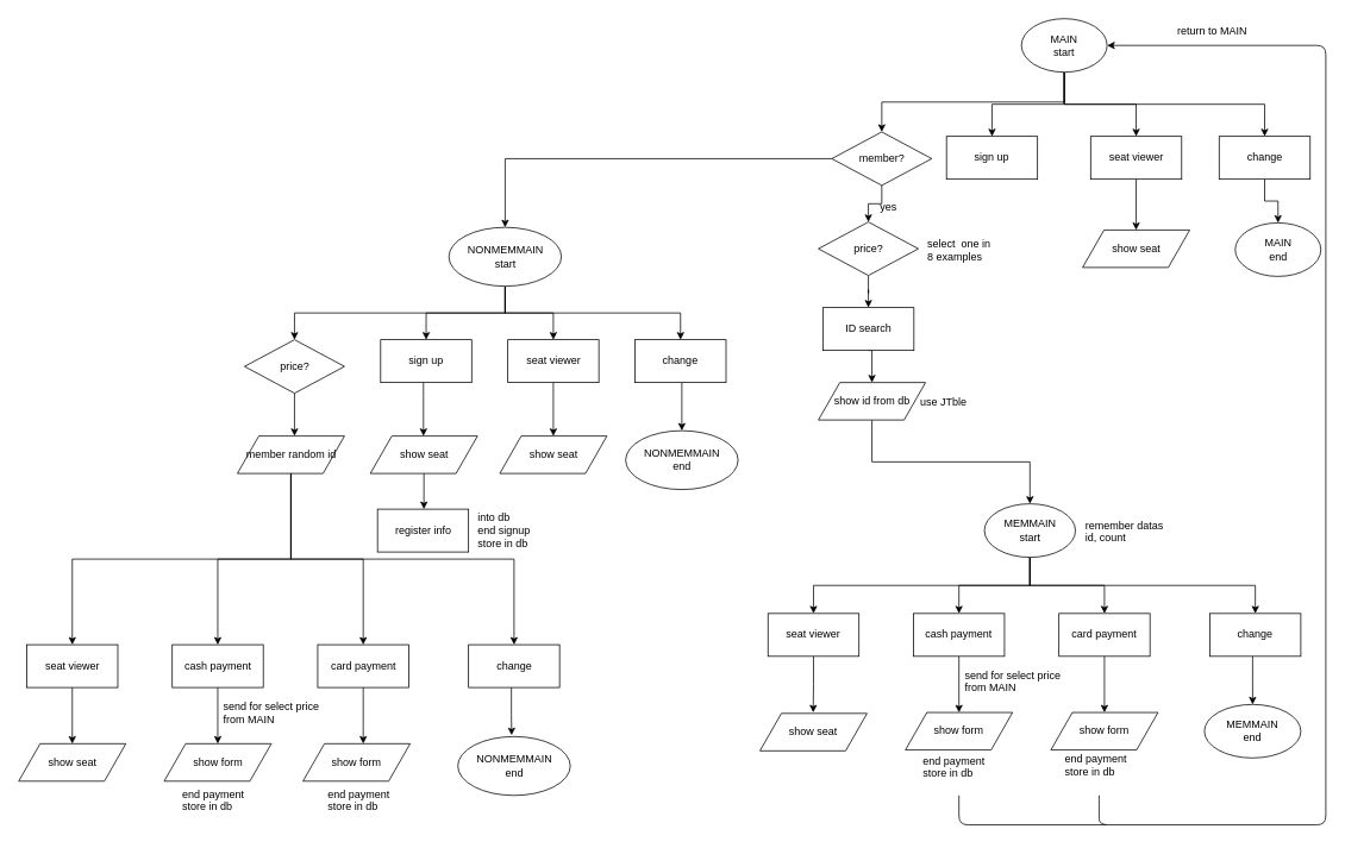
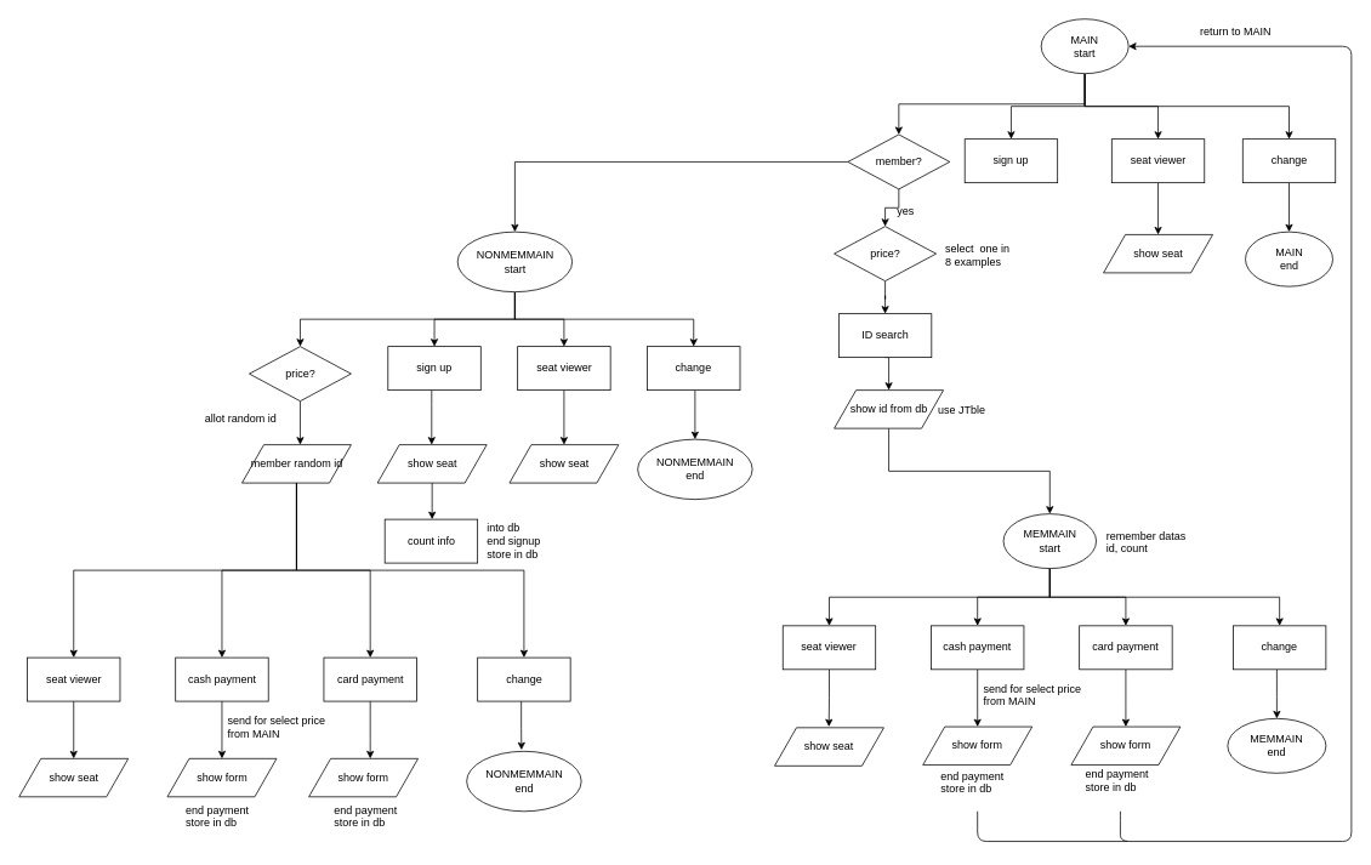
  <mxCell id="0" />
  <mxCell id="1" parent="0" />
  <mxCell id="2" style="edgeStyle=orthogonalEdgeStyle;rounded=0;orthogonalLoop=1;jettySize=auto;html=1;exitX=0.5;exitY=1;exitDx=0;exitDy=0;entryX=0.5;entryY=0;entryDx=0;entryDy=0;" parent="1" target="13" edge="1"><mxGeometry relative="1" as="geometry"><mxPoint x="1191.765" y="152" as="targetPoint" /><mxPoint x="1191.765" y="79.824" as="sourcePoint" /><Array as="points"><mxPoint x="1192" y="116" /><mxPoint x="1111" y="116" /></Array></mxGeometry></mxCell>
  <mxCell id="3" style="edgeStyle=orthogonalEdgeStyle;rounded=0;orthogonalLoop=1;jettySize=auto;html=1;exitX=0.5;exitY=1;exitDx=0;exitDy=0;entryX=0.5;entryY=0;entryDx=0;entryDy=0;" parent="1" source="6" target="15" edge="1"><mxGeometry relative="1" as="geometry" /></mxCell>
  <mxCell id="4" style="edgeStyle=orthogonalEdgeStyle;rounded=0;orthogonalLoop=1;jettySize=auto;html=1;exitX=0.5;exitY=1;exitDx=0;exitDy=0;" parent="1" source="6" target="17" edge="1"><mxGeometry relative="1" as="geometry" /></mxCell>
  <mxCell id="5" style="edgeStyle=orthogonalEdgeStyle;rounded=0;orthogonalLoop=1;jettySize=auto;html=1;exitX=0.5;exitY=1;exitDx=0;exitDy=0;" parent="1" source="6" target="9" edge="1"><mxGeometry relative="1" as="geometry" /></mxCell>
  <mxCell id="6" value="MAIN&lt;br&gt;start&lt;br&gt;" style="ellipse;whiteSpace=wrap;html=1;" parent="1" vertex="1"><mxGeometry x="1144" y="20" width="96" height="60" as="geometry" /></mxCell>
  <mxCell id="7" value="" style="edgeStyle=orthogonalEdgeStyle;rounded=0;orthogonalLoop=1;jettySize=auto;html=1;" parent="1" source="9" target="11" edge="1"><mxGeometry relative="1" as="geometry" /></mxCell>
  <mxCell id="8" value="" style="edgeStyle=orthogonalEdgeStyle;rounded=0;orthogonalLoop=1;jettySize=auto;html=1;entryX=0.5;entryY=0;entryDx=0;entryDy=0;" parent="1" source="9" target="43" edge="1"><mxGeometry relative="1" as="geometry"><mxPoint x="568.618" y="259.824" as="targetPoint" /></mxGeometry></mxCell>
  <mxCell id="9" value="member?" style="rhombus;whiteSpace=wrap;html=1;" parent="1" vertex="1"><mxGeometry x="931.5" y="147" width="112" height="60" as="geometry" /></mxCell>
  <mxCell id="10" value="" style="edgeStyle=orthogonalEdgeStyle;rounded=0;orthogonalLoop=1;jettySize=auto;html=1;entryX=0.5;entryY=0;entryDx=0;entryDy=0;" parent="1" source="11" target="29" edge="1"><mxGeometry relative="1" as="geometry"><mxPoint x="972.5" y="344" as="targetPoint" /></mxGeometry></mxCell>
  <mxCell id="11" value="price?" style="rhombus;whiteSpace=wrap;html=1;" parent="1" vertex="1"><mxGeometry x="916.5" y="248" width="112" height="60" as="geometry" /></mxCell>
  <mxCell id="12" value="yes" style="text;html=1;resizable=0;points=[];autosize=1;align=left;verticalAlign=top;spacingTop=-4;" parent="1" vertex="1"><mxGeometry x="983.5" y="221" width="36" height="18" as="geometry" /></mxCell>
  <mxCell id="13" value="sign up" style="rounded=0;whiteSpace=wrap;html=1;" parent="1" vertex="1"><mxGeometry x="1060" y="152" width="102" height="48" as="geometry" /></mxCell>
  <mxCell id="14" value="" style="edgeStyle=orthogonalEdgeStyle;rounded=0;orthogonalLoop=1;jettySize=auto;html=1;" parent="1" source="15" target="55" edge="1"><mxGeometry relative="1" as="geometry" /></mxCell>
  <mxCell id="15" value="seat viewer" style="rounded=0;whiteSpace=wrap;html=1;" parent="1" vertex="1"><mxGeometry x="1221.5" y="152" width="102" height="48" as="geometry" /></mxCell>
  <mxCell id="16" value="" style="edgeStyle=orthogonalEdgeStyle;rounded=0;orthogonalLoop=1;jettySize=auto;html=1;entryX=0.5;entryY=0;entryDx=0;entryDy=0;" parent="1" source="17" target="18" edge="1"><mxGeometry relative="1" as="geometry"><mxPoint x="1416.5" y="280" as="targetPoint" /></mxGeometry></mxCell>
  <mxCell id="17" value="change" style="rounded=0;whiteSpace=wrap;html=1;" parent="1" vertex="1"><mxGeometry x="1365.5" y="152" width="102" height="48" as="geometry" /></mxCell>
- <mxCell id="18" value="MAIN&lt;br&gt;end" style="ellipse;whiteSpace=wrap;html=1;" parent="1" vertex="1"><mxGeometry x="1383.5" y="249" width="96" height="60" as="geometry" /></mxCell>
+ <mxCell id="18" value="MAIN&lt;br&gt;end" style="ellipse;whiteSpace=wrap;html=1;" parent="1" vertex="1"><mxGeometry x="1368.5" y="254" width="96" height="60" as="geometry" /></mxCell>
  <mxCell id="19" value="" style="edgeStyle=orthogonalEdgeStyle;rounded=0;orthogonalLoop=1;jettySize=auto;html=1;" parent="1" source="20" target="81" edge="1"><mxGeometry relative="1" as="geometry"><Array as="points"><mxPoint x="474" y="444" /><mxPoint x="474" y="444" /></Array></mxGeometry></mxCell>
  <mxCell id="20" value="sign up" style="rounded=0;whiteSpace=wrap;html=1;" parent="1" vertex="1"><mxGeometry x="426" y="380" width="102" height="48" as="geometry" /></mxCell>
  <mxCell id="21" value="" style="edgeStyle=orthogonalEdgeStyle;rounded=0;orthogonalLoop=1;jettySize=auto;html=1;" parent="1" source="22" target="54" edge="1"><mxGeometry relative="1" as="geometry" /></mxCell>
  <mxCell id="22" value="seat viewer" style="rounded=0;whiteSpace=wrap;html=1;" parent="1" vertex="1"><mxGeometry x="568.5" y="380" width="102" height="48" as="geometry" /></mxCell>
  <mxCell id="23" value="" style="edgeStyle=orthogonalEdgeStyle;rounded=0;orthogonalLoop=1;jettySize=auto;html=1;entryX=0.5;entryY=0;entryDx=0;entryDy=0;" parent="1" source="24" target="25" edge="1"><mxGeometry relative="1" as="geometry"><mxPoint x="762" y="508" as="targetPoint" /><Array as="points"><mxPoint x="763.5" y="446" /><mxPoint x="763.5" y="446" /></Array></mxGeometry></mxCell>
  <mxCell id="24" value="change" style="rounded=0;whiteSpace=wrap;html=1;" parent="1" vertex="1"><mxGeometry x="711" y="380" width="102" height="48" as="geometry" /></mxCell>
  <mxCell id="25" value="&lt;div style=&quot;text-align: center&quot;&gt;&lt;span&gt;NONMEMMAIN&lt;/span&gt;&lt;/div&gt;&lt;div style=&quot;text-align: center&quot;&gt;&lt;span&gt;end&lt;/span&gt;&lt;/div&gt;" style="ellipse;whiteSpace=wrap;html=1;" parent="1" vertex="1"><mxGeometry x="700.5" y="482" width="126" height="66" as="geometry" /></mxCell>
  <mxCell id="26" value="" style="edgeStyle=orthogonalEdgeStyle;rounded=0;orthogonalLoop=1;jettySize=auto;html=1;" parent="1" source="27" target="76" edge="1"><mxGeometry relative="1" as="geometry"><Array as="points"><mxPoint x="329" y="474" /><mxPoint x="329" y="474" /></Array></mxGeometry></mxCell>
  <mxCell id="27" value="price?" style="rhombus;whiteSpace=wrap;html=1;" parent="1" vertex="1"><mxGeometry x="273.5" y="380" width="112" height="60" as="geometry" /></mxCell>
  <mxCell id="28" style="edgeStyle=orthogonalEdgeStyle;rounded=0;orthogonalLoop=1;jettySize=auto;html=1;exitX=0.5;exitY=1;exitDx=0;exitDy=0;entryX=0.5;entryY=0;entryDx=0;entryDy=0;" edge="1" parent="1" source="29" target="31"><mxGeometry relative="1" as="geometry" /></mxCell>
  <mxCell id="29" value="ID search" style="rounded=0;whiteSpace=wrap;html=1;" parent="1" vertex="1"><mxGeometry x="921.5" y="344" width="102" height="48" as="geometry" /></mxCell>
  <mxCell id="30" style="edgeStyle=orthogonalEdgeStyle;rounded=0;orthogonalLoop=1;jettySize=auto;html=1;exitX=0.5;exitY=1;exitDx=0;exitDy=0;entryX=0.5;entryY=0;entryDx=0;entryDy=0;" parent="1" source="31" target="38" edge="1"><mxGeometry relative="1" as="geometry" /></mxCell>
  <mxCell id="31" value="show id from db" style="shape=parallelogram;perimeter=parallelogramPerimeter;whiteSpace=wrap;html=1;" parent="1" vertex="1"><mxGeometry x="916.5" y="428" width="120" height="42" as="geometry" /></mxCell>
  <mxCell id="32" value="use JTble&amp;nbsp;" style="text;html=1;resizable=0;points=[];autosize=1;align=left;verticalAlign=top;spacingTop=-4;" parent="1" vertex="1"><mxGeometry x="1028.5" y="440" width="72" height="18" as="geometry" /></mxCell>
  <mxCell id="33" value="select&amp;nbsp; one in&lt;br&gt;8 examples" style="text;html=1;resizable=0;points=[];autosize=1;align=left;verticalAlign=top;spacingTop=-4;" parent="1" vertex="1"><mxGeometry x="1036.5" y="263" width="84" height="30" as="geometry" /></mxCell>
  <mxCell id="34" style="edgeStyle=orthogonalEdgeStyle;rounded=0;orthogonalLoop=1;jettySize=auto;html=1;exitX=0.5;exitY=1;exitDx=0;exitDy=0;entryX=0.5;entryY=0;entryDx=0;entryDy=0;" parent="1" source="38" target="53" edge="1"><mxGeometry relative="1" as="geometry" /></mxCell>
  <mxCell id="35" style="edgeStyle=orthogonalEdgeStyle;rounded=0;orthogonalLoop=1;jettySize=auto;html=1;exitX=0.5;exitY=1;exitDx=0;exitDy=0;entryX=0.5;entryY=0;entryDx=0;entryDy=0;" parent="1" source="38" target="46" edge="1"><mxGeometry relative="1" as="geometry" /></mxCell>
  <mxCell id="36" style="edgeStyle=orthogonalEdgeStyle;rounded=0;orthogonalLoop=1;jettySize=auto;html=1;exitX=0.5;exitY=1;exitDx=0;exitDy=0;entryX=0.5;entryY=0;entryDx=0;entryDy=0;" parent="1" source="38" target="48" edge="1"><mxGeometry relative="1" as="geometry" /></mxCell>
  <mxCell id="37" style="edgeStyle=orthogonalEdgeStyle;rounded=0;orthogonalLoop=1;jettySize=auto;html=1;exitX=0.5;exitY=1;exitDx=0;exitDy=0;" parent="1" source="38" target="50" edge="1"><mxGeometry relative="1" as="geometry" /></mxCell>
  <mxCell id="38" value="MEMMAIN&lt;br&gt;start&lt;br&gt;" style="ellipse;whiteSpace=wrap;html=1;" parent="1" vertex="1"><mxGeometry x="1102.5" y="564" width="102" height="60" as="geometry" /></mxCell>
  <mxCell id="39" style="edgeStyle=orthogonalEdgeStyle;rounded=0;orthogonalLoop=1;jettySize=auto;html=1;exitX=0.5;exitY=1;exitDx=0;exitDy=0;entryX=0.5;entryY=0;entryDx=0;entryDy=0;" parent="1" source="43" target="27" edge="1"><mxGeometry relative="1" as="geometry" /></mxCell>
  <mxCell id="40" style="edgeStyle=orthogonalEdgeStyle;rounded=0;orthogonalLoop=1;jettySize=auto;html=1;exitX=0.5;exitY=1;exitDx=0;exitDy=0;" parent="1" source="43" target="20" edge="1"><mxGeometry relative="1" as="geometry" /></mxCell>
  <mxCell id="41" style="edgeStyle=orthogonalEdgeStyle;rounded=0;orthogonalLoop=1;jettySize=auto;html=1;exitX=0.5;exitY=1;exitDx=0;exitDy=0;" parent="1" source="43" target="22" edge="1"><mxGeometry relative="1" as="geometry" /></mxCell>
  <mxCell id="42" style="edgeStyle=orthogonalEdgeStyle;rounded=0;orthogonalLoop=1;jettySize=auto;html=1;exitX=0.5;exitY=1;exitDx=0;exitDy=0;entryX=0.5;entryY=0;entryDx=0;entryDy=0;" parent="1" source="43" target="24" edge="1"><mxGeometry relative="1" as="geometry" /></mxCell>
  <mxCell id="43" value="NONMEMMAIN&lt;br&gt;start&lt;br&gt;" style="ellipse;whiteSpace=wrap;html=1;" parent="1" vertex="1"><mxGeometry x="502.5" y="254" width="126" height="66" as="geometry" /></mxCell>
  <mxCell id="44" value="remember datas&lt;br&gt;id, count&lt;br&gt;" style="text;html=1;resizable=0;points=[];autosize=1;align=left;verticalAlign=top;spacingTop=-4;" parent="1" vertex="1"><mxGeometry x="1213.5" y="579" width="102" height="30" as="geometry" /></mxCell>
  <mxCell id="45" value="" style="edgeStyle=orthogonalEdgeStyle;rounded=0;orthogonalLoop=1;jettySize=auto;html=1;" parent="1" source="46" target="56" edge="1"><mxGeometry relative="1" as="geometry"><Array as="points"><mxPoint x="1073.5" y="783" /><mxPoint x="1073.5" y="783" /></Array></mxGeometry></mxCell>
  <mxCell id="46" value="cash payment" style="rounded=0;whiteSpace=wrap;html=1;" parent="1" vertex="1"><mxGeometry x="1023" y="687" width="102" height="48" as="geometry" /></mxCell>
  <mxCell id="47" value="" style="edgeStyle=orthogonalEdgeStyle;rounded=0;orthogonalLoop=1;jettySize=auto;html=1;" parent="1" source="48" target="57" edge="1"><mxGeometry relative="1" as="geometry"><Array as="points"><mxPoint x="1236.5" y="777" /><mxPoint x="1236.5" y="777" /></Array></mxGeometry></mxCell>
  <mxCell id="48" value="card payment" style="rounded=0;whiteSpace=wrap;html=1;" parent="1" vertex="1"><mxGeometry x="1186" y="687" width="102" height="48" as="geometry" /></mxCell>
  <mxCell id="49" value="" style="edgeStyle=orthogonalEdgeStyle;rounded=0;orthogonalLoop=1;jettySize=auto;html=1;entryX=0.5;entryY=0;entryDx=0;entryDy=0;" parent="1" source="50" target="51" edge="1"><mxGeometry relative="1" as="geometry"><mxPoint x="1406" y="789" as="targetPoint" /><Array as="points"><mxPoint x="1403" y="765" /><mxPoint x="1403" y="765" /></Array></mxGeometry></mxCell>
  <mxCell id="50" value="change" style="rounded=0;whiteSpace=wrap;html=1;" parent="1" vertex="1"><mxGeometry x="1355" y="687" width="102" height="48" as="geometry" /></mxCell>
  <mxCell id="51" value="&lt;div style=&quot;text-align: center&quot;&gt;&lt;span&gt;MEMMAIN&lt;/span&gt;&lt;/div&gt;&lt;div style=&quot;text-align: center&quot;&gt;&lt;span&gt;end&lt;/span&gt;&lt;/div&gt;" style="ellipse;whiteSpace=wrap;html=1;gradientColor=none;" parent="1" vertex="1"><mxGeometry x="1349" y="789" width="108" height="60" as="geometry" /></mxCell>
  <mxCell id="52" value="" style="edgeStyle=orthogonalEdgeStyle;rounded=0;orthogonalLoop=1;jettySize=auto;html=1;" parent="1" source="53" edge="1"><mxGeometry relative="1" as="geometry"><mxPoint x="910.647" y="798" as="targetPoint" /></mxGeometry></mxCell>
  <mxCell id="53" value="seat viewer" style="rounded=0;whiteSpace=wrap;html=1;" parent="1" vertex="1"><mxGeometry x="860" y="687" width="102" height="48" as="geometry" /></mxCell>
  <mxCell id="54" value="show seat" style="shape=parallelogram;perimeter=parallelogramPerimeter;whiteSpace=wrap;html=1;" parent="1" vertex="1"><mxGeometry x="559.5" y="488" width="120" height="42" as="geometry" /></mxCell>
  <mxCell id="55" value="show seat" style="shape=parallelogram;perimeter=parallelogramPerimeter;whiteSpace=wrap;html=1;" parent="1" vertex="1"><mxGeometry x="1212.5" y="257" width="120" height="42" as="geometry" /></mxCell>
  <mxCell id="56" value="show form" style="shape=parallelogram;perimeter=parallelogramPerimeter;whiteSpace=wrap;html=1;" parent="1" vertex="1"><mxGeometry x="1014" y="798" width="120" height="42" as="geometry" /></mxCell>
  <mxCell id="57" value="show form" style="shape=parallelogram;perimeter=parallelogramPerimeter;whiteSpace=wrap;html=1;" parent="1" vertex="1"><mxGeometry x="1177" y="798" width="120" height="42" as="geometry" /></mxCell>
  <mxCell id="58" value="send for select price &lt;br&gt;from MAIN" style="text;html=1;resizable=0;points=[];autosize=1;align=left;verticalAlign=top;spacingTop=-4;" parent="1" vertex="1"><mxGeometry x="1078.5" y="747" width="126" height="30" as="geometry" /></mxCell>
  <mxCell id="59" value="end payment&lt;br&gt;store in db&amp;nbsp;&lt;br&gt;&lt;br&gt;" style="text;html=1;resizable=0;points=[];autosize=1;align=left;verticalAlign=top;spacingTop=-4;" parent="1" vertex="1"><mxGeometry x="1032" y="843" width="84" height="48" as="geometry" /></mxCell>
  <mxCell id="60" value="" style="edgeStyle=orthogonalEdgeStyle;rounded=0;orthogonalLoop=1;jettySize=auto;html=1;" parent="1" source="61" target="69" edge="1"><mxGeometry relative="1" as="geometry"><Array as="points"><mxPoint x="243" y="818" /><mxPoint x="243" y="818" /></Array></mxGeometry></mxCell>
  <mxCell id="61" value="cash payment" style="rounded=0;whiteSpace=wrap;html=1;" parent="1" vertex="1"><mxGeometry x="192.5" y="722" width="102" height="48" as="geometry" /></mxCell>
  <mxCell id="62" value="" style="edgeStyle=orthogonalEdgeStyle;rounded=0;orthogonalLoop=1;jettySize=auto;html=1;" parent="1" source="63" target="70" edge="1"><mxGeometry relative="1" as="geometry"><Array as="points"><mxPoint x="406" y="812" /><mxPoint x="406" y="812" /></Array></mxGeometry></mxCell>
  <mxCell id="63" value="card payment" style="rounded=0;whiteSpace=wrap;html=1;" parent="1" vertex="1"><mxGeometry x="355.5" y="722" width="102" height="48" as="geometry" /></mxCell>
  <mxCell id="64" value="" style="edgeStyle=orthogonalEdgeStyle;rounded=0;orthogonalLoop=1;jettySize=auto;html=1;entryX=0.5;entryY=0;entryDx=0;entryDy=0;" parent="1" source="65" edge="1"><mxGeometry relative="1" as="geometry"><mxPoint x="572.765" y="823.529" as="targetPoint" /><Array as="points"><mxPoint x="572.5" y="800" /><mxPoint x="572.5" y="800" /></Array></mxGeometry></mxCell>
  <mxCell id="65" value="change" style="rounded=0;whiteSpace=wrap;html=1;" parent="1" vertex="1"><mxGeometry x="524.5" y="722" width="102" height="48" as="geometry" /></mxCell>
  <mxCell id="66" style="edgeStyle=orthogonalEdgeStyle;rounded=0;orthogonalLoop=1;jettySize=auto;html=1;exitX=0.5;exitY=1;exitDx=0;exitDy=0;entryX=0.5;entryY=0;entryDx=0;entryDy=0;" parent="1" source="67" target="68" edge="1"><mxGeometry relative="1" as="geometry" /></mxCell>
  <mxCell id="67" value="seat viewer" style="rounded=0;whiteSpace=wrap;html=1;" parent="1" vertex="1"><mxGeometry x="29.5" y="722" width="102" height="48" as="geometry" /></mxCell>
  <mxCell id="68" value="show seat" style="shape=parallelogram;perimeter=parallelogramPerimeter;whiteSpace=wrap;html=1;" parent="1" vertex="1"><mxGeometry x="20.5" y="833" width="120" height="42" as="geometry" /></mxCell>
  <mxCell id="69" value="show form" style="shape=parallelogram;perimeter=parallelogramPerimeter;whiteSpace=wrap;html=1;" parent="1" vertex="1"><mxGeometry x="183.5" y="833" width="120" height="42" as="geometry" /></mxCell>
  <mxCell id="70" value="show form" style="shape=parallelogram;perimeter=parallelogramPerimeter;whiteSpace=wrap;html=1;" parent="1" vertex="1"><mxGeometry x="339" y="833" width="120" height="42" as="geometry" /></mxCell>
  <mxCell id="71" value="send for select price &lt;br&gt;from MAIN" style="text;html=1;resizable=0;points=[];autosize=1;align=left;verticalAlign=top;spacingTop=-4;" parent="1" vertex="1"><mxGeometry x="248" y="782" width="126" height="30" as="geometry" /></mxCell>
  <mxCell id="72" style="edgeStyle=orthogonalEdgeStyle;rounded=0;orthogonalLoop=1;jettySize=auto;html=1;exitX=0.5;exitY=1;exitDx=0;exitDy=0;entryX=0.5;entryY=0;entryDx=0;entryDy=0;" parent="1" source="76" target="67" edge="1"><mxGeometry relative="1" as="geometry" /></mxCell>
  <mxCell id="73" style="edgeStyle=orthogonalEdgeStyle;rounded=0;orthogonalLoop=1;jettySize=auto;html=1;exitX=0.5;exitY=1;exitDx=0;exitDy=0;" parent="1" source="76" target="61" edge="1"><mxGeometry relative="1" as="geometry" /></mxCell>
  <mxCell id="74" style="edgeStyle=orthogonalEdgeStyle;rounded=0;orthogonalLoop=1;jettySize=auto;html=1;exitX=0.5;exitY=1;exitDx=0;exitDy=0;" parent="1" source="76" target="63" edge="1"><mxGeometry relative="1" as="geometry" /></mxCell>
  <mxCell id="75" style="edgeStyle=orthogonalEdgeStyle;rounded=0;orthogonalLoop=1;jettySize=auto;html=1;exitX=0.5;exitY=1;exitDx=0;exitDy=0;" parent="1" source="76" target="65" edge="1"><mxGeometry relative="1" as="geometry" /></mxCell>
  <mxCell id="76" value="member random id" style="shape=parallelogram;perimeter=parallelogramPerimeter;whiteSpace=wrap;html=1;" parent="1" vertex="1"><mxGeometry x="265.5" y="488" width="120" height="42" as="geometry" /></mxCell>
+ <mxCell id="77" value="allot random id" style="text;html=1;resizable=0;points=[];autosize=1;align=left;verticalAlign=top;spacingTop=-4;" parent="1" vertex="1"><mxGeometry x="223" y="449" width="96" height="18" as="geometry" /></mxCell>
  <mxCell id="78" value="show seat" style="shape=parallelogram;perimeter=parallelogramPerimeter;whiteSpace=wrap;html=1;" parent="1" vertex="1"><mxGeometry x="851" y="799" width="120" height="42" as="geometry" /></mxCell>
  <mxCell id="79" value="&lt;div style=&quot;text-align: center&quot;&gt;&lt;span&gt;NONMEMMAIN&lt;/span&gt;&lt;/div&gt;&lt;div style=&quot;text-align: center&quot;&gt;&lt;span&gt;end&lt;/span&gt;&lt;/div&gt;" style="ellipse;whiteSpace=wrap;html=1;" parent="1" vertex="1"><mxGeometry x="512.5" y="825" width="126" height="66" as="geometry" /></mxCell>
  <mxCell id="80" value="" style="edgeStyle=orthogonalEdgeStyle;rounded=0;orthogonalLoop=1;jettySize=auto;html=1;" parent="1" source="81" target="82" edge="1"><mxGeometry relative="1" as="geometry"><Array as="points"><mxPoint x="475" y="558" /><mxPoint x="475" y="558" /></Array></mxGeometry></mxCell>
  <mxCell id="81" value="show seat" style="shape=parallelogram;perimeter=parallelogramPerimeter;whiteSpace=wrap;html=1;" parent="1" vertex="1"><mxGeometry x="414.5" y="488" width="120" height="42" as="geometry" /></mxCell>
- <mxCell id="82" value="register info" style="rounded=0;whiteSpace=wrap;html=1;" parent="1" vertex="1"><mxGeometry x="422.5" y="570" width="102" height="48" as="geometry" /></mxCell>
+ <mxCell id="82" value="count info" style="rounded=0;whiteSpace=wrap;html=1;" parent="1" vertex="1"><mxGeometry x="422.5" y="570" width="102" height="48" as="geometry" /></mxCell>
  <mxCell id="83" value="into db&lt;br&gt;end signup&lt;br&gt;store in db&lt;br&gt;" style="text;html=1;resizable=0;points=[];autosize=1;align=left;verticalAlign=top;spacingTop=-4;" parent="1" vertex="1"><mxGeometry x="532.5" y="570" width="72" height="48" as="geometry" /></mxCell>
  <mxCell id="84" value="end payment&lt;br&gt;store in db&amp;nbsp;&lt;br&gt;&lt;br&gt;" style="text;html=1;resizable=0;points=[];autosize=1;align=left;verticalAlign=top;spacingTop=-4;" parent="1" vertex="1"><mxGeometry x="1190.5" y="841" width="84" height="48" as="geometry" /></mxCell>
  <mxCell id="85" value="end payment&lt;br&gt;store in db&amp;nbsp;&lt;br&gt;&lt;br&gt;" style="text;html=1;resizable=0;points=[];autosize=1;align=left;verticalAlign=top;spacingTop=-4;" parent="1" vertex="1"><mxGeometry x="201.5" y="880" width="84" height="48" as="geometry" /></mxCell>
  <mxCell id="86" value="end payment&lt;br&gt;store in db&amp;nbsp;&lt;br&gt;&lt;br&gt;" style="text;html=1;resizable=0;points=[];autosize=1;align=left;verticalAlign=top;spacingTop=-4;" parent="1" vertex="1"><mxGeometry x="364.5" y="880" width="84" height="48" as="geometry" /></mxCell>
  <mxCell id="87" value="" style="endArrow=classic;html=1;entryX=1;entryY=0.5;entryDx=0;entryDy=0;" edge="1" parent="1" target="6"><mxGeometry width="50" height="50" relative="1" as="geometry"><mxPoint x="1231" y="891" as="sourcePoint" /><mxPoint x="1491" y="24" as="targetPoint" /><Array as="points"><mxPoint x="1231" y="900" /><mxPoint x="1231" y="924" /><mxPoint x="1485" y="924" /><mxPoint x="1485" y="50" /></Array></mxGeometry></mxCell>
  <mxCell id="88" value="return to MAIN" style="text;html=1;resizable=0;points=[];autosize=1;align=left;verticalAlign=top;spacingTop=-4;" vertex="1" parent="1"><mxGeometry x="1317" y="24" width="96" height="18" as="geometry" /></mxCell>
  <mxCell id="89" value="" style="endArrow=none;html=1;" edge="1" parent="1" target="59"><mxGeometry width="50" height="50" relative="1" as="geometry"><mxPoint x="1239" y="924" as="sourcePoint" /><mxPoint x="1097" y="888" as="targetPoint" /><Array as="points"><mxPoint x="1074" y="924" /></Array></mxGeometry></mxCell>
